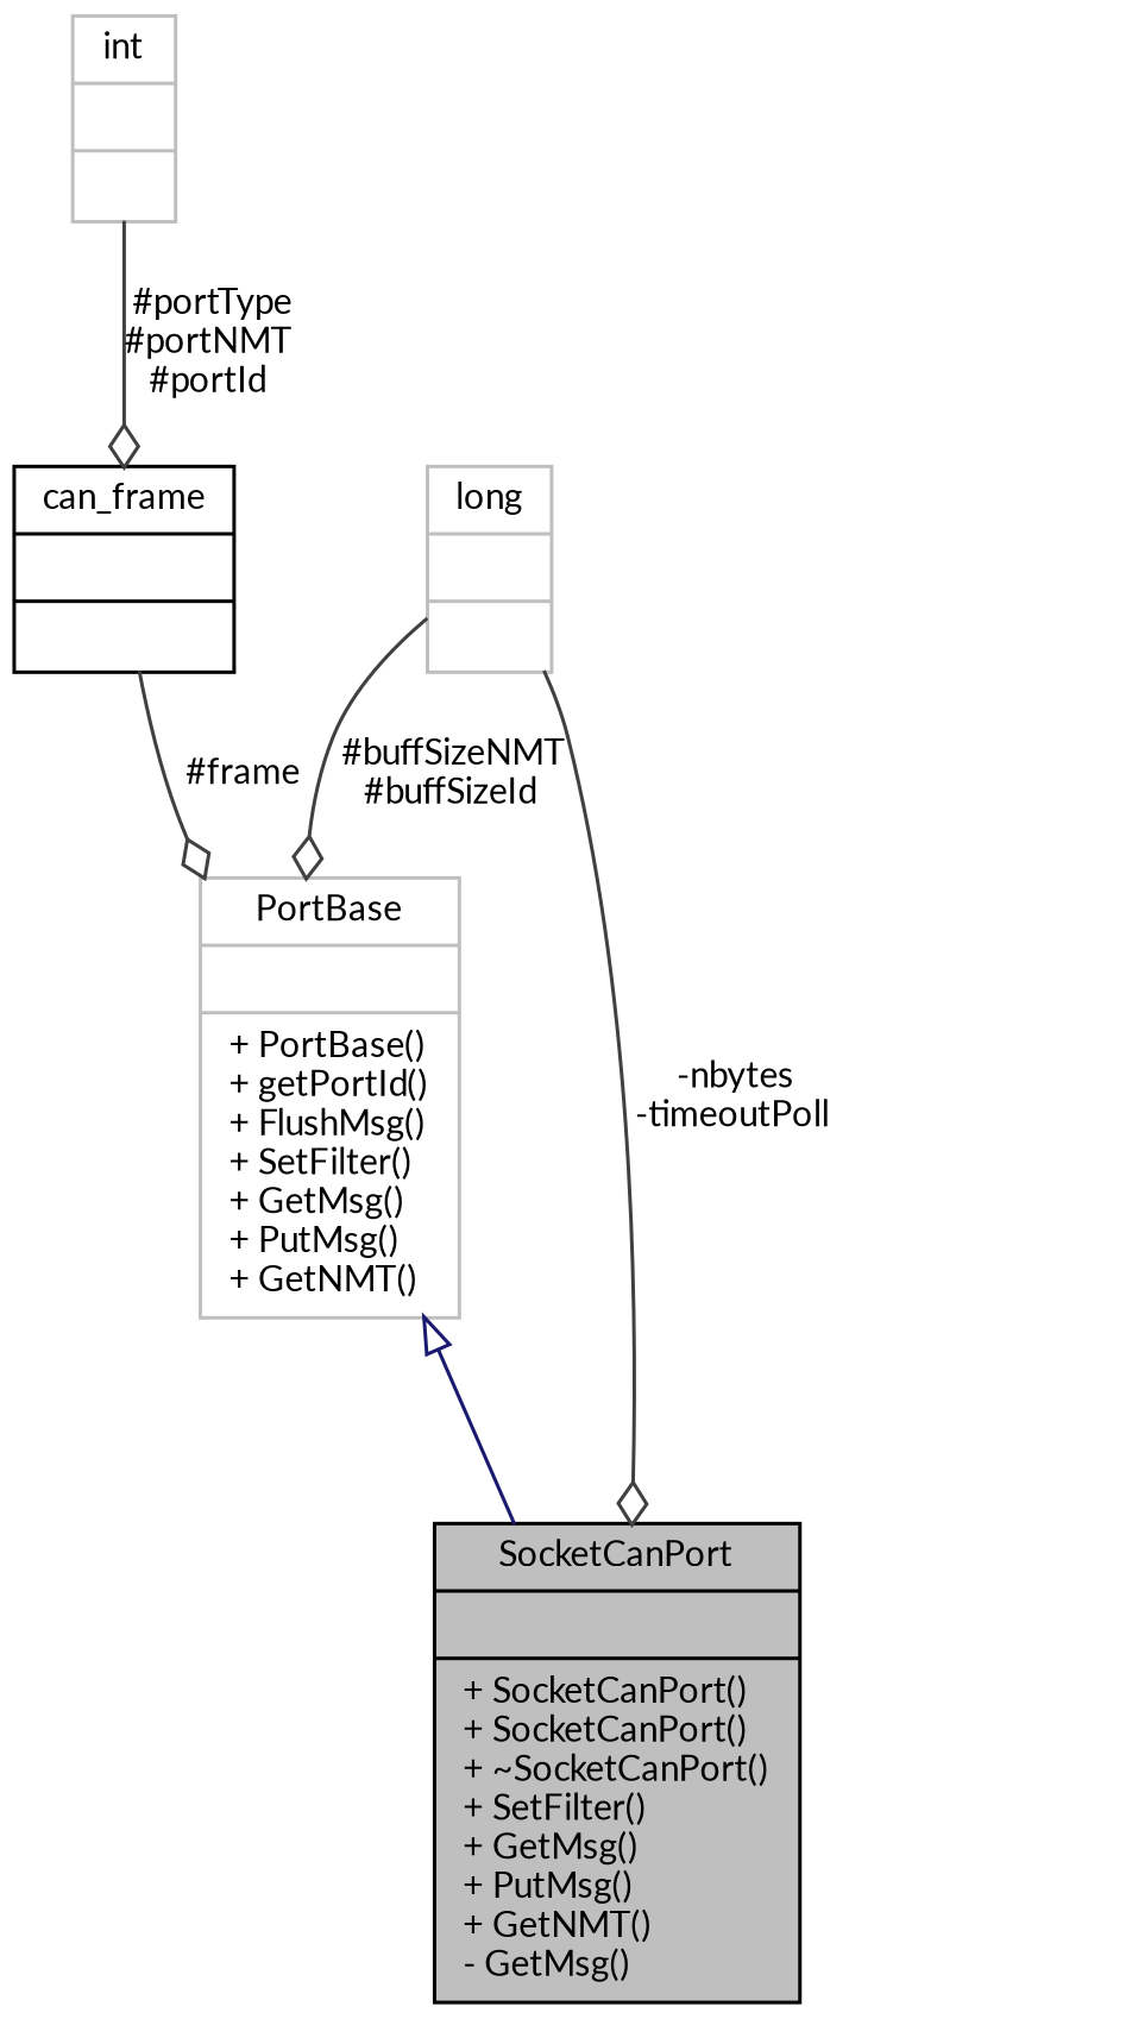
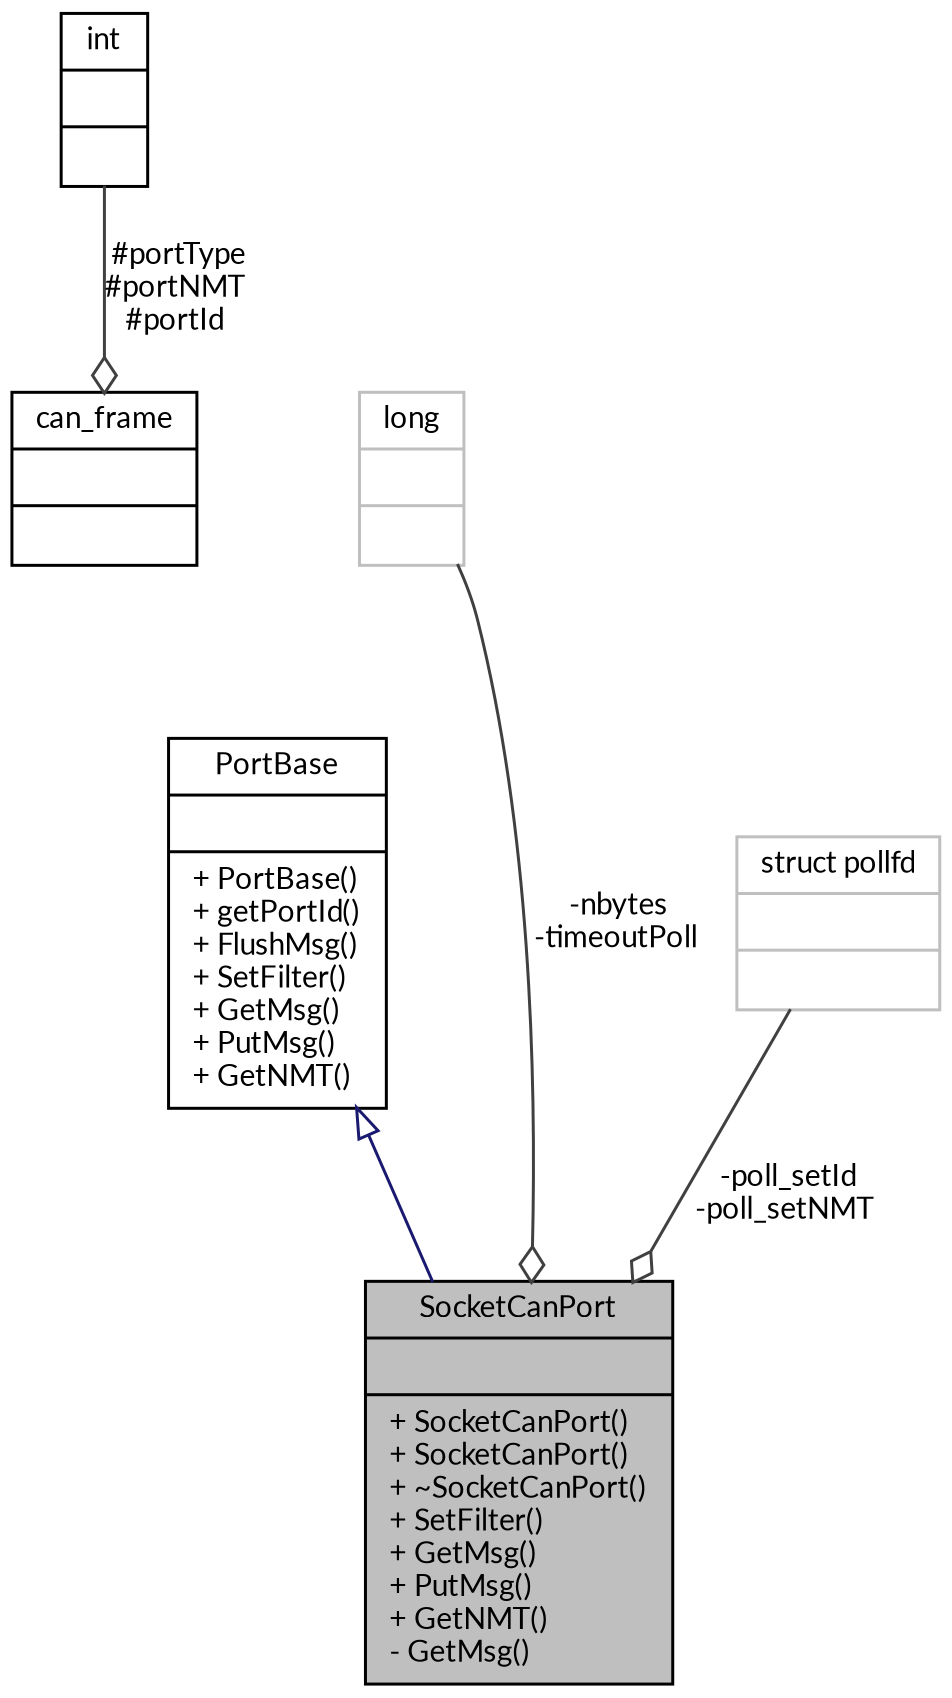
  digraph {
    fontname=Lato
    node [color=black fontname=Lato fontsize=10 shape=record]
    edge [color=grey25 fontname=Lato fontsize=10 labelfontname=Helvetica labelfontsize=10 style=solid arrowhead=odiamond]
    n1 [fillcolor=grey75 fontcolor=black height=0.2 label="{SocketCanPort\n||+ SocketCanPort()\l+ SocketCanPort()\l+ ~SocketCanPort()\l+ SetFilter()\l+ GetMsg()\l+ PutMsg()\l+ GetNMT()\l- GetMsg()\l}" style=filled width=0.4]
-   n2 [color=grey75 height=0.2 label="{PortBase\n||+ PortBase()\l+ getPortId()\l+ FlushMsg()\l+ SetFilter()\l+ GetMsg()\l+ PutMsg()\l+ GetNMT()\l}" width=0.4]
+   n2 [height=0.2 label="{PortBase\n||+ PortBase()\l+ getPortId()\l+ FlushMsg()\l+ SetFilter()\l+ GetMsg()\l+ PutMsg()\l+ GetNMT()\l}" width=0.4]
    n3 [height=0.2 label="{can_frame\n||}" width=0.4]
-   n4 [color=grey75 height=0.2 label="{int\n||}" width=0.4]
+   n4 [height=0.2 label="{int\n||}" width=0.4]
    n5 [color=grey75 height=0.2 label="{long\n||}" width=0.4]
+   n6 [color=grey75 height=0.2 label="{struct pollfd\n||}" width=0.4]
    n2 -> n1 [arrowtail=onormal color=midnightblue dir=back arrowhead=""]
-   n3 -> n2 [label=" #frame"]
    n4 -> n3 [label=" #portType\n#portNMT\n#portId"]
    n5 -> n1 [label=" -nbytes\n-timeoutPoll"]
-   n5 -> n2 [label=" #buffSizeNMT\n#buffSizeId"]
+   n6 -> n1 [label=" -poll_setId\n-poll_setNMT"]
  }
